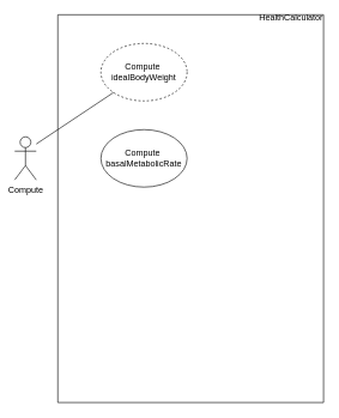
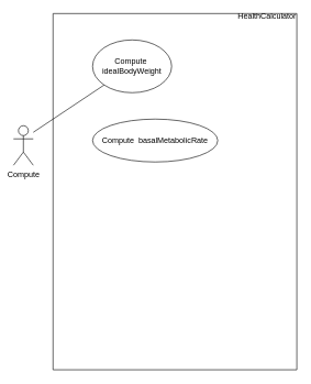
  <mxCell id="0" />
  <mxCell id="1" parent="0" />
  <mxCell id="2" value="Compute" style="shape=umlActor;verticalLabelPosition=bottom;verticalAlign=top;html=1;outlineConnect=0;" vertex="1" parent="1"><mxGeometry x="20" y="190" width="30" height="60" as="geometry" /></mxCell>
- <mxCell id="3" value="Compute&amp;nbsp; idealBodyWeight" style="ellipse;whiteSpace=wrap;html=1;dashed=1;" vertex="1" parent="1"><mxGeometry x="140" y="60" width="120" height="80" as="geometry" /></mxCell>
- <mxCell id="4" value="Compute&amp;nbsp; basalMetabolicRate" style="ellipse;whiteSpace=wrap;html=1;" vertex="1" parent="1"><mxGeometry x="140" y="180" width="120" height="80" as="geometry" /></mxCell>
+ <mxCell id="3" value="Compute&amp;nbsp; idealBodyWeight" style="ellipse;whiteSpace=wrap;html=1;" vertex="1" parent="1"><mxGeometry x="140" y="60" width="120" height="80" as="geometry" /></mxCell>
+ <mxCell id="4" value="Compute&amp;nbsp; basalMetabolicRate" style="ellipse;whiteSpace=wrap;html=1;" vertex="1" parent="1"><mxGeometry x="140" y="180" width="190" height="65" as="geometry" /></mxCell>
  <mxCell id="5" value="" style="endArrow=none;html=1;rounded=0;" edge="1" parent="1" target="3"><mxGeometry width="50" height="50" relative="1" as="geometry"><mxPoint x="50" y="200" as="sourcePoint" /><mxPoint x="350" y="280" as="targetPoint" /></mxGeometry></mxCell>
  <mxCell id="6" value="" style="swimlane;startSize=0;" vertex="1" parent="1"><mxGeometry x="80" y="20" width="370" height="540" as="geometry" /></mxCell>
  <mxCell id="7" value="HealthCalculator" style="text;html=1;align=center;verticalAlign=middle;whiteSpace=wrap;rounded=0;" vertex="1" parent="6"><mxGeometry x="290" width="70" height="10" as="geometry" /></mxCell>
